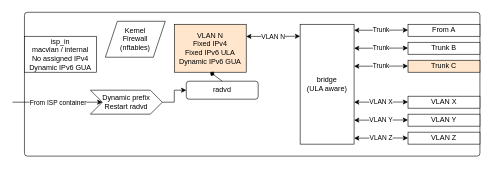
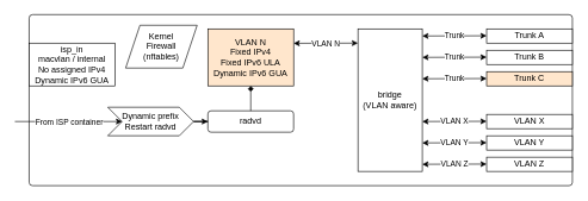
  <mxCell id="0" />
  <mxCell id="1" parent="0" />
  <mxCell id="2" value="" style="rounded=1;whiteSpace=wrap;html=1;glass=0;arcSize=2;" parent="1" vertex="1"><mxGeometry x="40" y="20" width="760" height="240" as="geometry" /></mxCell>
  <mxCell id="3" value="&lt;div&gt;isp_in&lt;/div&gt;macvlan / internal&lt;div&gt;No assigned IPv4&lt;/div&gt;&lt;div&gt;Dynamic IPv6 GUA&lt;/div&gt;" style="rounded=0;whiteSpace=wrap;html=1;" parent="1" vertex="1"><mxGeometry x="40" y="60" width="120" height="60" as="geometry" /></mxCell>
  <mxCell id="4" style="edgeStyle=orthogonalEdgeStyle;rounded=0;orthogonalLoop=1;jettySize=auto;html=1;exitX=0.5;exitY=1;exitDx=0;exitDy=0;" parent="1" source="2" target="2" edge="1"><mxGeometry relative="1" as="geometry" /></mxCell>
  <mxCell id="5" value="Kernel&lt;div&gt;Firewall&lt;/div&gt;&lt;div&gt;(nftables)&lt;/div&gt;" style="shape=parallelogram;perimeter=parallelogramPerimeter;whiteSpace=wrap;html=1;fixedSize=1;" parent="1" vertex="1"><mxGeometry x="175" y="35" width="100" height="60" as="geometry" /></mxCell>
- <mxCell id="6" value="From A" style="rounded=0;whiteSpace=wrap;html=1;" vertex="1" parent="1"><mxGeometry x="680" y="40" width="120" height="20" as="geometry" /></mxCell>
+ <mxCell id="6" value="Trunk A" style="rounded=0;whiteSpace=wrap;html=1;" vertex="1" parent="1"><mxGeometry x="680" y="40" width="120" height="20" as="geometry" /></mxCell>
  <mxCell id="7" value="Trunk B" style="rounded=0;whiteSpace=wrap;html=1;" vertex="1" parent="1"><mxGeometry x="680" y="70" width="120" height="20" as="geometry" /></mxCell>
  <mxCell id="8" value="Trunk C" style="rounded=0;whiteSpace=wrap;html=1;fillColor=#ffe6cc;" vertex="1" parent="1"><mxGeometry x="680" y="100" width="120" height="20" as="geometry" /></mxCell>
  <mxCell id="9" value="VLAN X" style="rounded=0;whiteSpace=wrap;html=1;" vertex="1" parent="1"><mxGeometry x="680" y="160" width="120" height="20" as="geometry" /></mxCell>
  <mxCell id="10" value="VLAN Y" style="rounded=0;whiteSpace=wrap;html=1;" vertex="1" parent="1"><mxGeometry x="680" y="190" width="120" height="20" as="geometry" /></mxCell>
  <mxCell id="11" value="VLAN Z" style="rounded=0;whiteSpace=wrap;html=1;" vertex="1" parent="1"><mxGeometry x="680" y="220" width="120" height="20" as="geometry" /></mxCell>
- <mxCell id="12" value="bridge&lt;div&gt;(ULA aware)&lt;/div&gt;" style="rounded=0;whiteSpace=wrap;html=1;" vertex="1" parent="1"><mxGeometry x="500" y="40" width="90" height="200" as="geometry" /></mxCell>
+ <mxCell id="12" value="bridge&lt;div&gt;(VLAN aware)&lt;/div&gt;" style="rounded=0;whiteSpace=wrap;html=1;" vertex="1" parent="1"><mxGeometry x="500" y="40" width="90" height="200" as="geometry" /></mxCell>
  <mxCell id="13" value="" style="endArrow=classic;html=1;rounded=0;startArrow=classic;startFill=1;" edge="1" parent="1"><mxGeometry relative="1" as="geometry"><mxPoint x="590" y="50" as="sourcePoint" /><mxPoint x="680" y="49.71" as="targetPoint" /></mxGeometry></mxCell>
  <mxCell id="14" value="Trunk" style="edgeLabel;resizable=0;html=1;;align=center;verticalAlign=middle;" connectable="0" vertex="1" parent="13"><mxGeometry relative="1" as="geometry" /></mxCell>
  <mxCell id="15" value="" style="endArrow=classic;html=1;rounded=0;startArrow=classic;startFill=1;" edge="1" parent="1"><mxGeometry relative="1" as="geometry"><mxPoint x="590" y="80" as="sourcePoint" /><mxPoint x="680" y="79.71" as="targetPoint" /></mxGeometry></mxCell>
  <mxCell id="16" value="Trunk" style="edgeLabel;resizable=0;html=1;;align=center;verticalAlign=middle;" connectable="0" vertex="1" parent="15"><mxGeometry relative="1" as="geometry" /></mxCell>
  <mxCell id="17" value="" style="endArrow=classic;html=1;rounded=0;startArrow=classic;startFill=1;" edge="1" parent="1"><mxGeometry relative="1" as="geometry"><mxPoint x="590" y="110" as="sourcePoint" /><mxPoint x="680" y="109.71" as="targetPoint" /></mxGeometry></mxCell>
  <mxCell id="18" value="Trunk" style="edgeLabel;resizable=0;html=1;;align=center;verticalAlign=middle;" connectable="0" vertex="1" parent="17"><mxGeometry relative="1" as="geometry" /></mxCell>
  <mxCell id="19" value="" style="endArrow=classic;html=1;rounded=0;startArrow=classic;startFill=1;" edge="1" parent="1"><mxGeometry relative="1" as="geometry"><mxPoint x="590" y="170" as="sourcePoint" /><mxPoint x="680" y="169.71" as="targetPoint" /></mxGeometry></mxCell>
  <mxCell id="20" value="VLAN X" style="edgeLabel;resizable=0;html=1;;align=center;verticalAlign=middle;" connectable="0" vertex="1" parent="19"><mxGeometry relative="1" as="geometry" /></mxCell>
  <mxCell id="21" value="" style="endArrow=classic;html=1;rounded=0;startArrow=classic;startFill=1;" edge="1" parent="1"><mxGeometry relative="1" as="geometry"><mxPoint x="590" y="200" as="sourcePoint" /><mxPoint x="680" y="199.71" as="targetPoint" /></mxGeometry></mxCell>
  <mxCell id="22" value="VLAN Y" style="edgeLabel;resizable=0;html=1;;align=center;verticalAlign=middle;" connectable="0" vertex="1" parent="21"><mxGeometry relative="1" as="geometry" /></mxCell>
  <mxCell id="23" value="" style="endArrow=classic;html=1;rounded=0;startArrow=classic;startFill=1;" edge="1" parent="1"><mxGeometry relative="1" as="geometry"><mxPoint x="590" y="230" as="sourcePoint" /><mxPoint x="680" y="229.71" as="targetPoint" /></mxGeometry></mxCell>
  <mxCell id="24" value="VLAN Z" style="edgeLabel;resizable=0;html=1;;align=center;verticalAlign=middle;" connectable="0" vertex="1" parent="23"><mxGeometry relative="1" as="geometry" /></mxCell>
- <mxCell id="25" value="radvd" style="rounded=1;whiteSpace=wrap;html=1;" vertex="1" parent="1"><mxGeometry x="310" y="135" width="120" height="30" as="geometry" /></mxCell>
+ <mxCell id="25" value="radvd" style="rounded=1;whiteSpace=wrap;html=1;" vertex="1" parent="1"><mxGeometry x="290" y="155" width="120" height="30" as="geometry" /></mxCell>
  <mxCell id="26" value="VLAN N&lt;div&gt;Fixed IPv4&lt;/div&gt;&lt;div&gt;Fixed IPv6 ULA&lt;/div&gt;&lt;div&gt;Dynamic IPv6 GUA&lt;/div&gt;" style="rounded=0;whiteSpace=wrap;html=1;fillColor=#ffe6cc;" vertex="1" parent="1"><mxGeometry x="290" y="40" width="120" height="80" as="geometry" /></mxCell>
  <mxCell id="27" value="" style="endArrow=classic;html=1;rounded=0;startArrow=classic;startFill=1;" edge="1" parent="1"><mxGeometry relative="1" as="geometry"><mxPoint x="410" y="60.29" as="sourcePoint" /><mxPoint x="500" y="60" as="targetPoint" /></mxGeometry></mxCell>
  <mxCell id="28" value="VLAN N" style="edgeLabel;resizable=0;html=1;;align=center;verticalAlign=middle;" connectable="0" vertex="1" parent="27"><mxGeometry relative="1" as="geometry" /></mxCell>
  <mxCell id="29" value="" style="endArrow=diamond;html=1;rounded=0;entryX=0.5;entryY=1;entryDx=0;entryDy=0;exitX=0.5;exitY=0;exitDx=0;exitDy=0;" edge="1" parent="1" source="25" target="26"><mxGeometry width="50" height="50" relative="1" as="geometry"><mxPoint x="300" y="280" as="sourcePoint" /><mxPoint x="350" y="230" as="targetPoint" /></mxGeometry></mxCell>
  <mxCell id="30" style="edgeStyle=orthogonalEdgeStyle;rounded=0;orthogonalLoop=1;jettySize=auto;html=1;entryX=0;entryY=0.5;entryDx=0;entryDy=0;" edge="1" parent="1" source="31" target="25"><mxGeometry relative="1" as="geometry" /></mxCell>
  <mxCell id="31" value="Dynamic prefix&lt;div&gt;Restart radvd&lt;/div&gt;" style="shape=step;perimeter=stepPerimeter;whiteSpace=wrap;html=1;fixedSize=1;" vertex="1" parent="1"><mxGeometry x="150" y="150" width="120" height="40" as="geometry" /></mxCell>
  <mxCell id="32" value="" style="endArrow=classic;html=1;rounded=0;edgeStyle=orthogonalEdgeStyle;entryX=0;entryY=0.5;entryDx=0;entryDy=0;" edge="1" parent="1" target="31"><mxGeometry relative="1" as="geometry"><mxPoint x="20" y="170" as="sourcePoint" /><mxPoint x="160" y="234.71" as="targetPoint" /><Array as="points"><mxPoint x="70" y="170" /></Array></mxGeometry></mxCell>
  <mxCell id="33" value="From ISP container" style="edgeLabel;resizable=0;html=1;;align=center;verticalAlign=middle;" connectable="0" vertex="1" parent="32"><mxGeometry relative="1" as="geometry" /></mxCell>
